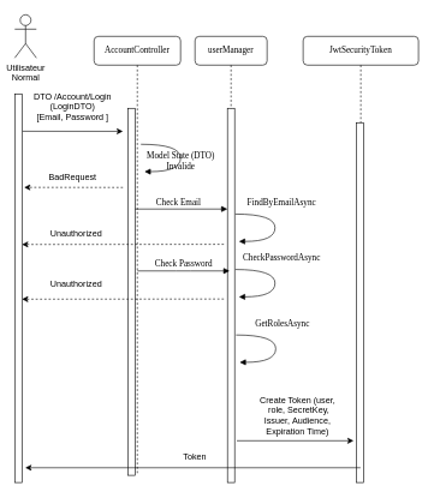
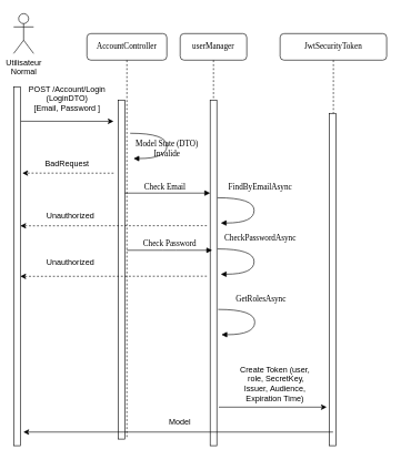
  <mxCell id="0" />
  <mxCell id="1" parent="0" />
  <mxCell id="2" value="userManager" style="shape=umlLifeline;perimeter=lifelinePerimeter;whiteSpace=wrap;html=1;container=1;collapsible=0;recursiveResize=0;outlineConnect=0;rounded=1;shadow=0;comic=0;labelBackgroundColor=none;strokeWidth=1;fontFamily=Verdana;fontSize=12;align=center;" parent="1" vertex="1"><mxGeometry x="270" y="50" width="100" height="620" as="geometry" /></mxCell>
  <mxCell id="3" value="" style="html=1;points=[];perimeter=orthogonalPerimeter;rounded=0;shadow=0;comic=0;labelBackgroundColor=none;strokeWidth=1;fontFamily=Verdana;fontSize=12;align=center;" parent="2" vertex="1"><mxGeometry x="45" y="100" width="10" height="520" as="geometry" /></mxCell>
  <mxCell id="4" value="Check Email" style="html=1;verticalAlign=bottom;endArrow=block;entryX=0;entryY=0;labelBackgroundColor=none;fontFamily=Verdana;fontSize=12;edgeStyle=elbowEdgeStyle;elbow=horizontal;" parent="2" edge="1"><mxGeometry x="-0.004" relative="1" as="geometry"><mxPoint x="-90.0" y="240.0" as="sourcePoint" /><mxPoint x="45" y="240.0" as="targetPoint" /><mxPoint as="offset" /></mxGeometry></mxCell>
  <mxCell id="5" value="JwtSecurityToken" style="shape=umlLifeline;perimeter=lifelinePerimeter;whiteSpace=wrap;html=1;container=1;collapsible=0;recursiveResize=0;outlineConnect=0;rounded=1;shadow=0;comic=0;labelBackgroundColor=none;strokeWidth=1;fontFamily=Verdana;fontSize=12;align=center;" parent="1" vertex="1"><mxGeometry x="420" y="50" width="160" height="620" as="geometry" /></mxCell>
  <mxCell id="6" value="" style="html=1;points=[];perimeter=orthogonalPerimeter;rounded=0;shadow=0;comic=0;labelBackgroundColor=none;strokeWidth=1;fontFamily=Verdana;fontSize=12;align=center;" parent="5" vertex="1"><mxGeometry x="74" y="120" width="10" height="500" as="geometry" /></mxCell>
  <mxCell id="7" value="Create Token (user,&lt;div&gt;&amp;nbsp;role,&amp;nbsp;SecretKey,&lt;/div&gt;&lt;div&gt;&amp;nbsp;Issuer,&amp;nbsp;Audience,&amp;nbsp;&lt;/div&gt;&lt;div&gt;Expiration Time)&lt;/div&gt;" style="text;html=1;align=center;verticalAlign=middle;resizable=0;points=[];autosize=1;strokeColor=none;fillColor=none;" vertex="1" parent="5"><mxGeometry x="-73" y="492" width="130" height="70" as="geometry" /></mxCell>
  <mxCell id="8" value="AccountController" style="shape=umlLifeline;perimeter=lifelinePerimeter;whiteSpace=wrap;html=1;container=1;collapsible=0;recursiveResize=0;outlineConnect=0;rounded=1;shadow=0;comic=0;labelBackgroundColor=none;strokeWidth=1;fontFamily=Verdana;fontSize=12;align=center;" parent="1" vertex="1"><mxGeometry x="130" y="50" width="120" height="610" as="geometry" /></mxCell>
  <mxCell id="9" value="" style="html=1;points=[];perimeter=orthogonalPerimeter;rounded=0;shadow=0;comic=0;labelBackgroundColor=none;strokeWidth=1;fontFamily=Verdana;fontSize=12;align=center;" parent="8" vertex="1"><mxGeometry x="47" y="100" width="10" height="510" as="geometry" /></mxCell>
  <mxCell id="10" value="Model State (DTO)&lt;div&gt;Invalide&lt;/div&gt;" style="html=1;verticalAlign=bottom;endArrow=block;labelBackgroundColor=none;fontFamily=Verdana;fontSize=12;elbow=vertical;edgeStyle=orthogonalEdgeStyle;curved=1;entryX=1;entryY=0.286;entryPerimeter=0;exitX=1.038;exitY=0.345;exitPerimeter=0;" edge="1" parent="8"><mxGeometry x="0.3" y="2" relative="1" as="geometry"><mxPoint x="64.96" y="150" as="sourcePoint" /><mxPoint x="69.96" y="188" as="targetPoint" /><Array as="points"><mxPoint x="119.96" y="150" /><mxPoint x="119.96" y="188" /></Array><mxPoint as="offset" /></mxGeometry></mxCell>
  <mxCell id="11" value="" style="endArrow=classic;html=1;rounded=0;dashed=1;entryX=1.304;entryY=0.231;entryDx=0;entryDy=0;entryPerimeter=0;" edge="1" parent="8"><mxGeometry width="50" height="50" relative="1" as="geometry"><mxPoint x="180" y="289" as="sourcePoint" /><mxPoint x="-100.0" y="289.23" as="targetPoint" /></mxGeometry></mxCell>
  <mxCell id="12" value="Utilisateur&lt;div&gt;Normal&lt;/div&gt;" style="shape=umlActor;verticalLabelPosition=bottom;verticalAlign=top;html=1;outlineConnect=0;" vertex="1" parent="1"><mxGeometry x="20" y="20" width="30" height="60" as="geometry" /></mxCell>
  <mxCell id="13" value="" style="html=1;points=[];perimeter=orthogonalPerimeter;rounded=0;shadow=0;comic=0;labelBackgroundColor=none;strokeWidth=1;fontFamily=Verdana;fontSize=12;align=center;" vertex="1" parent="1"><mxGeometry x="20" y="130" width="10" height="540" as="geometry" /></mxCell>
  <mxCell id="14" value="" style="endArrow=classic;html=1;rounded=0;exitX=1.081;exitY=0.081;exitDx=0;exitDy=0;exitPerimeter=0;" edge="1" parent="1"><mxGeometry width="50" height="50" relative="1" as="geometry"><mxPoint x="30.81" y="181.88" as="sourcePoint" /><mxPoint x="170" y="182" as="targetPoint" /></mxGeometry></mxCell>
- <mxCell id="15" value="DTO /Account/Login&lt;div&gt;(LoginDTO)&lt;/div&gt;&lt;div&gt;[&lt;span style=&quot;background-color: initial;&quot;&gt;Email, Password ]&lt;/span&gt;&lt;/div&gt;" style="text;html=1;align=center;verticalAlign=middle;resizable=0;points=[];autosize=1;strokeColor=none;fillColor=none;" vertex="1" parent="1"><mxGeometry y="118" width="140" height="60" as="geometry" x="30" /></mxCell>
+ <mxCell id="15" value="POST /Account/Login&lt;div&gt;(LoginDTO)&lt;/div&gt;&lt;div&gt;[&lt;span style=&quot;background-color: initial;&quot;&gt;Email, Password ]&lt;/span&gt;&lt;/div&gt;" style="text;html=1;align=center;verticalAlign=middle;resizable=0;points=[];autosize=1;strokeColor=none;fillColor=none;" vertex="1" parent="1"><mxGeometry y="118" width="140" height="60" as="geometry" x="30" /></mxCell>
  <mxCell id="16" value="" style="endArrow=classic;html=1;rounded=0;dashed=1;entryX=1.304;entryY=0.231;entryDx=0;entryDy=0;entryPerimeter=0;" edge="1" parent="1"><mxGeometry width="50" height="50" relative="1" as="geometry"><mxPoint x="170" y="260" as="sourcePoint" /><mxPoint x="33.04" y="259.88" as="targetPoint" /></mxGeometry></mxCell>
  <mxCell id="17" value="BadRequest" style="text;html=1;align=center;verticalAlign=middle;resizable=0;points=[];autosize=1;strokeColor=none;fillColor=none;" vertex="1" parent="1"><mxGeometry x="55" y="231" width="90" height="30" as="geometry" /></mxCell>
  <mxCell id="18" value="FindByEmailAsync" style="html=1;verticalAlign=bottom;endArrow=block;labelBackgroundColor=none;fontFamily=Verdana;fontSize=12;elbow=vertical;edgeStyle=orthogonalEdgeStyle;curved=1;entryX=1;entryY=0.286;entryPerimeter=0;exitX=1.038;exitY=0.345;exitPerimeter=0;" edge="1" parent="1"><mxGeometry x="-0.231" y="11" relative="1" as="geometry"><mxPoint x="325.96" y="297" as="sourcePoint" /><mxPoint x="330.96" y="335" as="targetPoint" /><Array as="points"><mxPoint x="380.96" y="297" /><mxPoint x="380.96" y="335" /></Array><mxPoint x="-2" y="-7" as="offset" /></mxGeometry></mxCell>
  <mxCell id="19" value="Unauthorized" style="text;html=1;align=center;verticalAlign=middle;resizable=0;points=[];autosize=1;strokeColor=none;fillColor=none;" vertex="1" parent="1"><mxGeometry x="60" y="310" width="90" height="30" as="geometry" /></mxCell>
  <mxCell id="20" value="CheckPasswordAsync" style="html=1;verticalAlign=bottom;endArrow=block;labelBackgroundColor=none;fontFamily=Verdana;fontSize=12;elbow=vertical;edgeStyle=orthogonalEdgeStyle;curved=1;entryX=1;entryY=0.286;entryPerimeter=0;exitX=1.038;exitY=0.345;exitPerimeter=0;" edge="1" parent="1"><mxGeometry x="-0.231" y="11" relative="1" as="geometry"><mxPoint x="325.96" y="374" as="sourcePoint" /><mxPoint x="330.96" y="412" as="targetPoint" /><Array as="points"><mxPoint x="380.96" y="374" /><mxPoint x="380.96" y="412" /></Array><mxPoint x="-2" y="-7" as="offset" /></mxGeometry></mxCell>
  <mxCell id="21" value="Check Password" style="html=1;verticalAlign=bottom;endArrow=block;entryX=0;entryY=0;labelBackgroundColor=none;fontFamily=Verdana;fontSize=12;edgeStyle=elbowEdgeStyle;elbow=horizontal;" edge="1" parent="1"><mxGeometry x="-0.004" relative="1" as="geometry"><mxPoint x="190" y="376" as="sourcePoint" /><mxPoint x="318" y="376" as="targetPoint" /><mxPoint as="offset" /></mxGeometry></mxCell>
  <mxCell id="22" value="" style="endArrow=classic;html=1;rounded=0;dashed=1;entryX=1.304;entryY=0.231;entryDx=0;entryDy=0;entryPerimeter=0;" edge="1" parent="1"><mxGeometry width="50" height="50" relative="1" as="geometry"><mxPoint x="310" y="415" as="sourcePoint" /><mxPoint x="30" y="415.23" as="targetPoint" /></mxGeometry></mxCell>
  <mxCell id="23" value="Unauthorized" style="text;html=1;align=center;verticalAlign=middle;resizable=0;points=[];autosize=1;strokeColor=none;fillColor=none;" vertex="1" parent="1"><mxGeometry x="60" y="380" width="90" height="30" as="geometry" /></mxCell>
  <mxCell id="24" value="GetRolesAsync" style="html=1;verticalAlign=bottom;endArrow=block;labelBackgroundColor=none;fontFamily=Verdana;fontSize=12;elbow=vertical;edgeStyle=orthogonalEdgeStyle;curved=1;entryX=1;entryY=0.286;entryPerimeter=0;exitX=1.038;exitY=0.345;exitPerimeter=0;" edge="1" parent="1"><mxGeometry x="-0.231" y="11" relative="1" as="geometry"><mxPoint x="326.96" y="465" as="sourcePoint" /><mxPoint x="331.96" y="503" as="targetPoint" /><Array as="points"><mxPoint x="381.96" y="465" /><mxPoint x="381.96" y="503" /></Array><mxPoint x="-2" y="-7" as="offset" /></mxGeometry></mxCell>
  <mxCell id="25" value="" style="endArrow=classic;html=1;rounded=0;" edge="1" parent="1"><mxGeometry width="50" height="50" relative="1" as="geometry"><mxPoint x="328" y="612" as="sourcePoint" /><mxPoint x="490" y="612" as="targetPoint" /></mxGeometry></mxCell>
  <mxCell id="26" value="" style="endArrow=classic;html=1;rounded=0;entryX=1.457;entryY=0.962;entryDx=0;entryDy=0;entryPerimeter=0;" edge="1" parent="1" source="5" target="13"><mxGeometry width="50" height="50" relative="1" as="geometry"><mxPoint x="240" y="510" as="sourcePoint" /><mxPoint x="290" y="460" as="targetPoint" /></mxGeometry></mxCell>
- <mxCell id="27" value="Token" style="text;html=1;align=center;verticalAlign=middle;whiteSpace=wrap;rounded=0;" vertex="1" parent="1"><mxGeometry x="240" y="620" width="60" height="30" as="geometry" /></mxCell>
+ <mxCell id="27" value="Model" style="text;html=1;align=center;verticalAlign=middle;whiteSpace=wrap;rounded=0;" vertex="1" parent="1"><mxGeometry x="240" y="620" width="60" height="30" as="geometry" /></mxCell>
